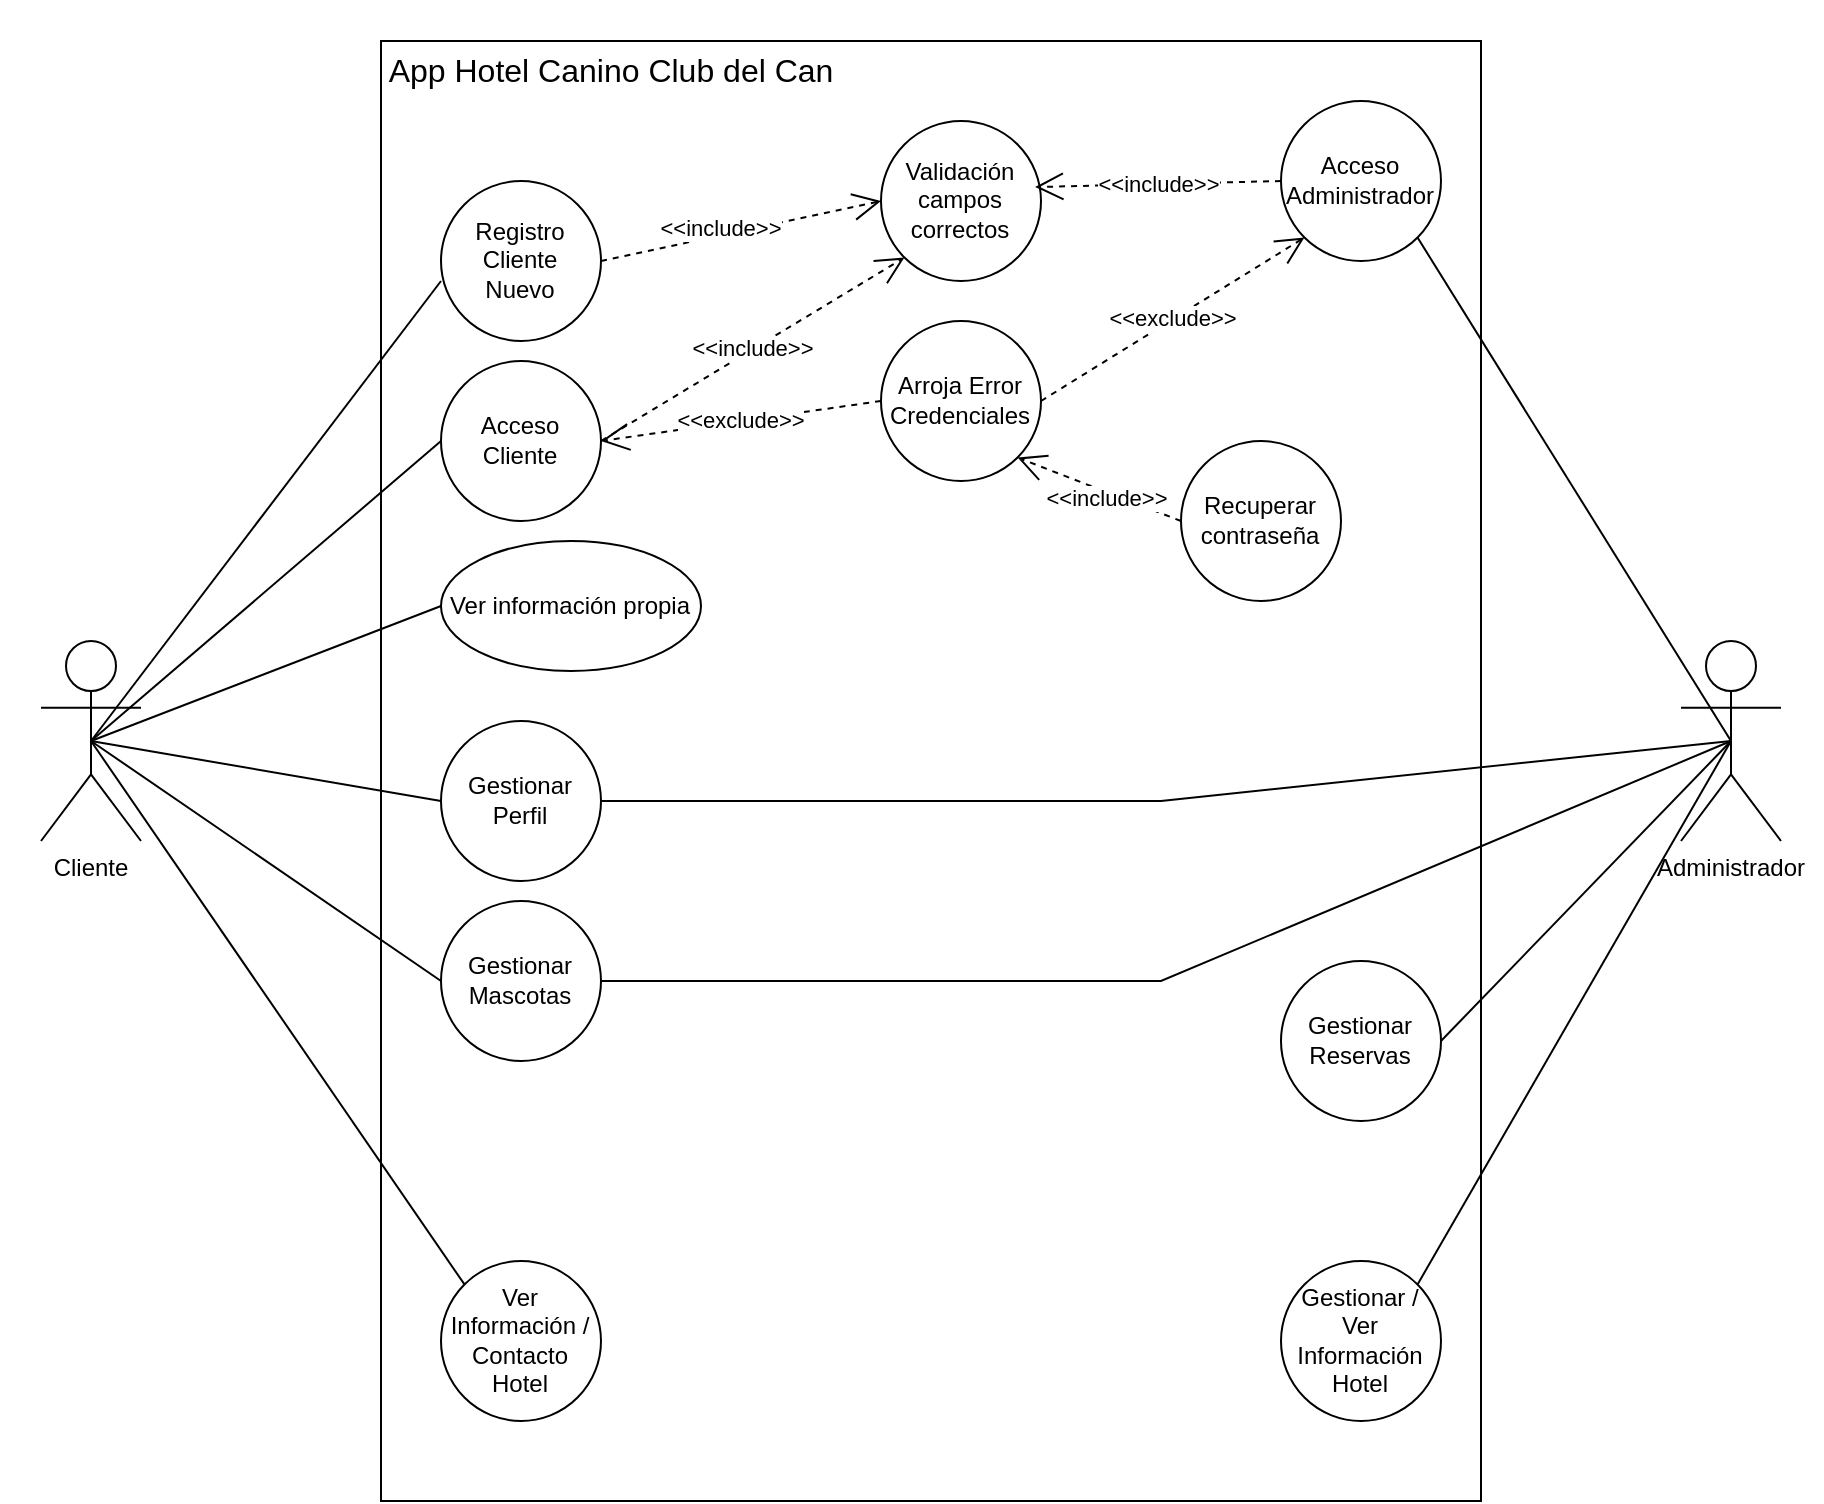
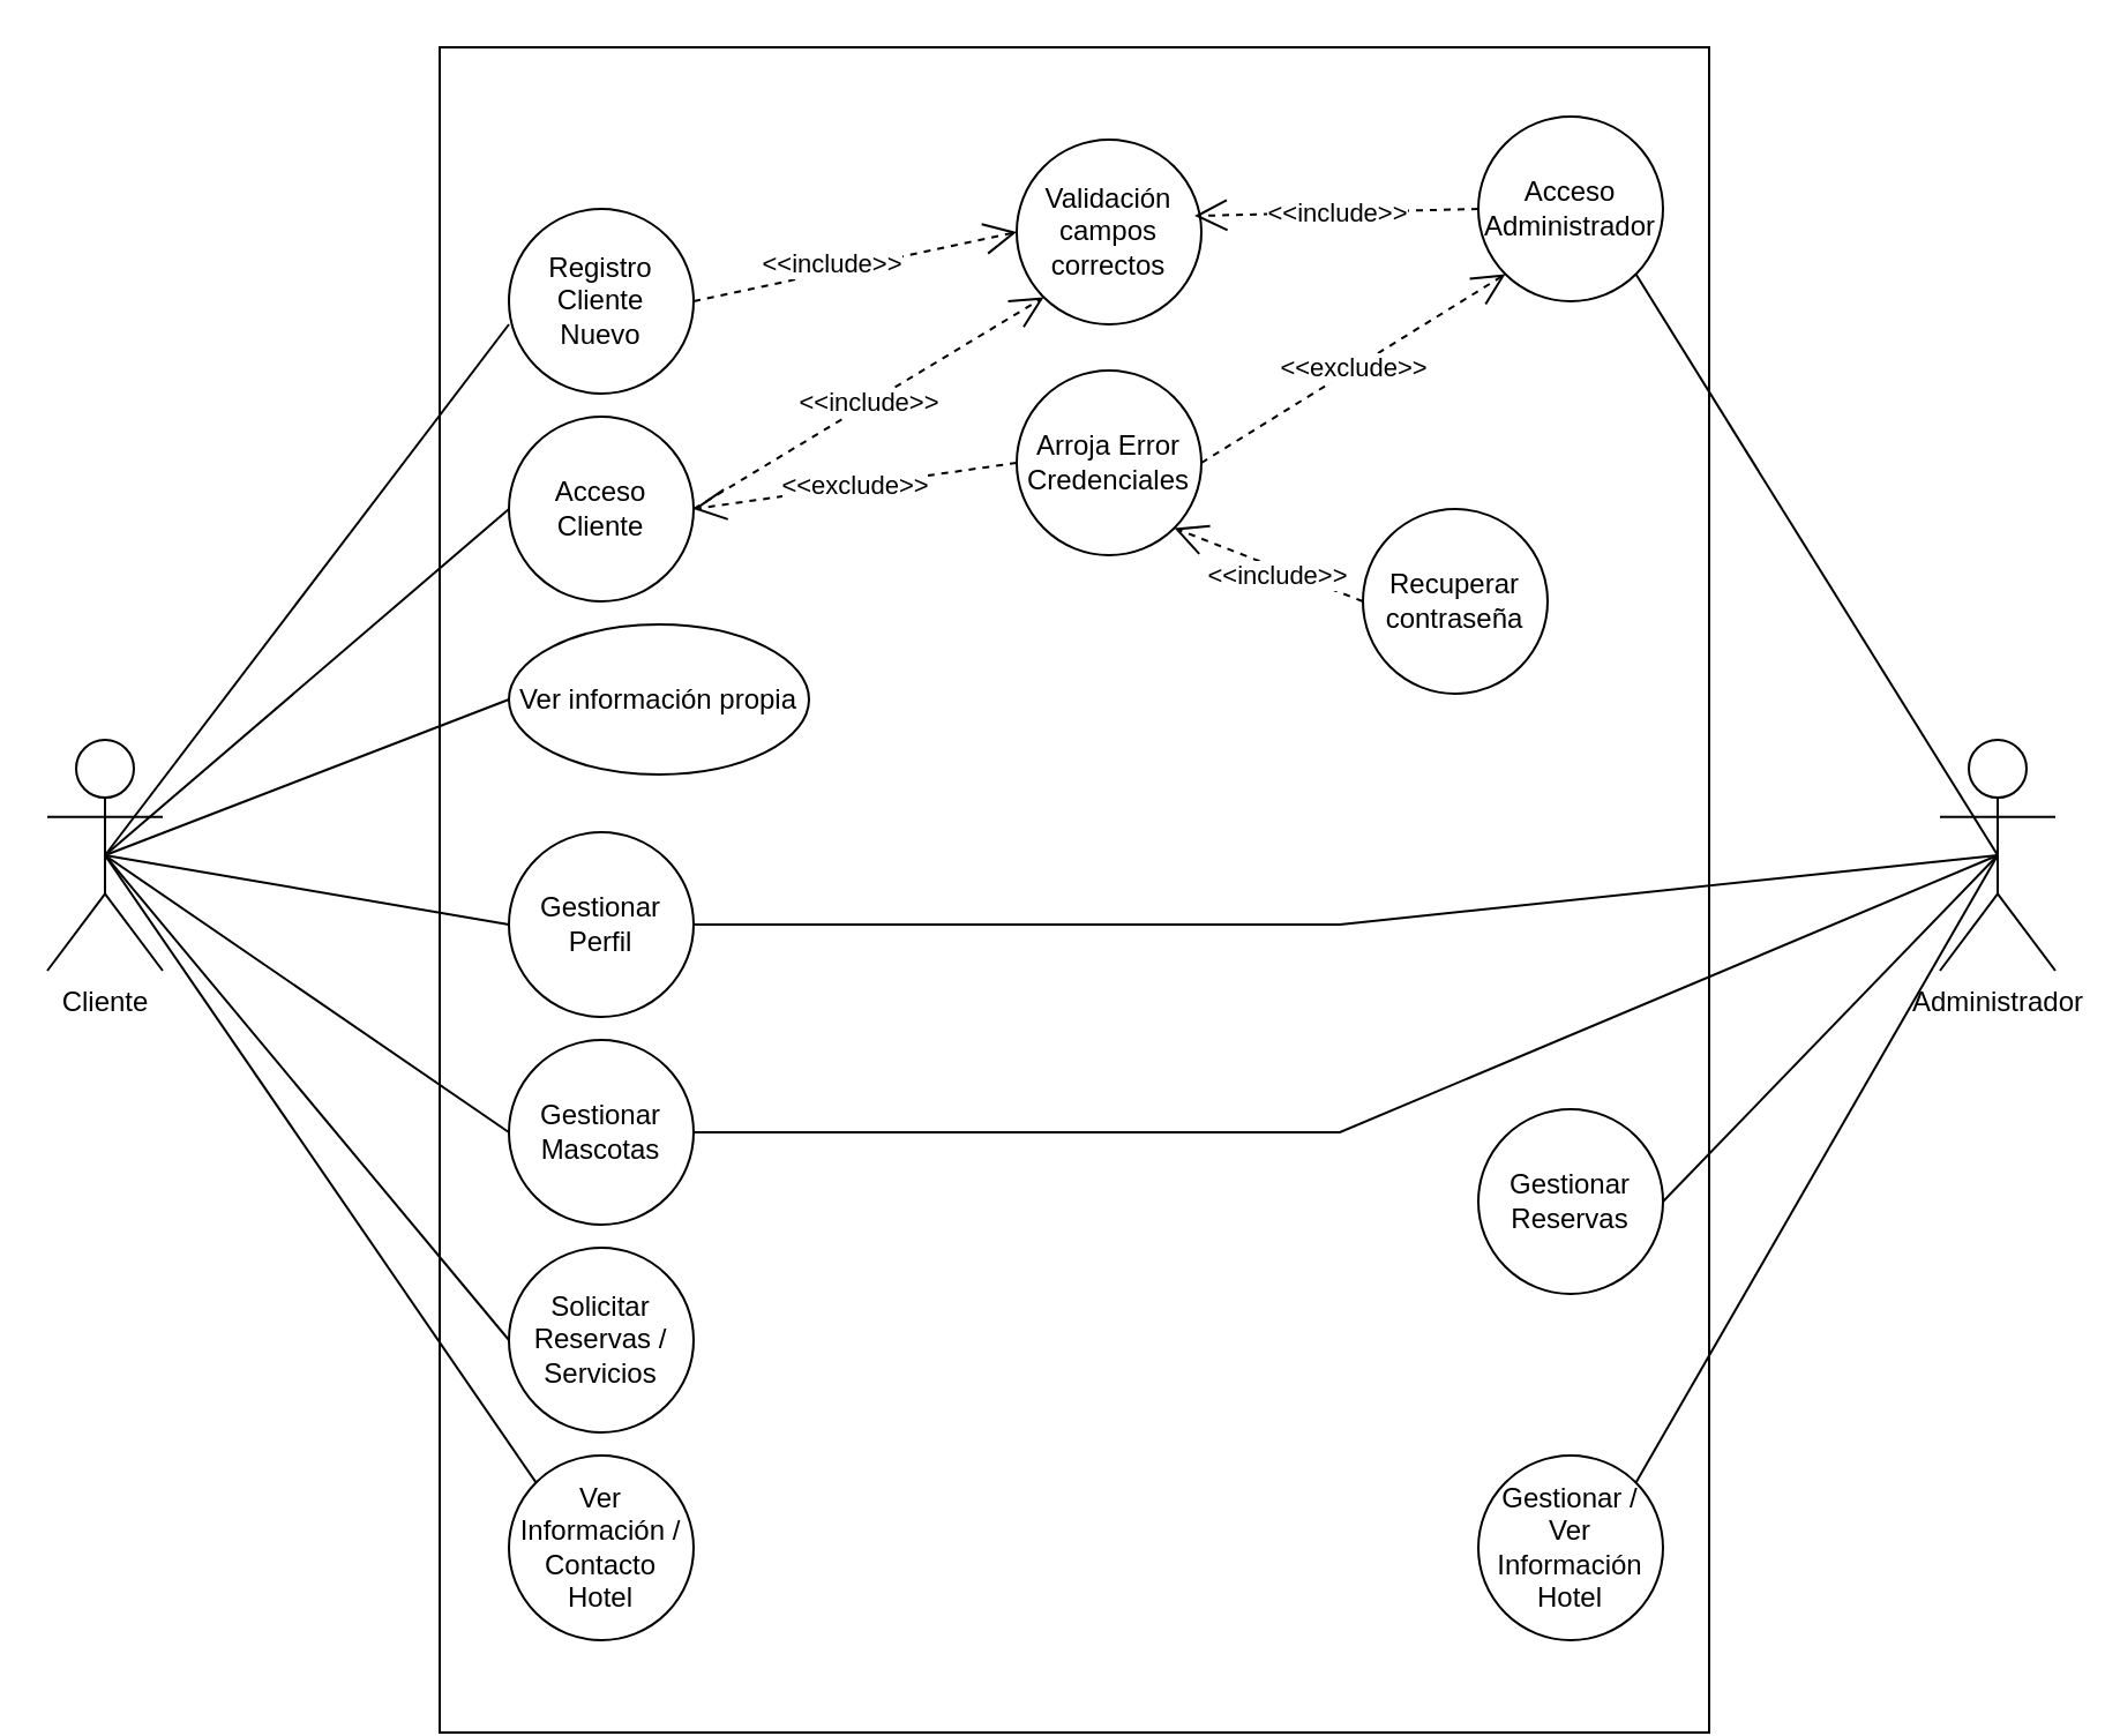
  <mxCell id="0" />
  <mxCell id="1" parent="0" />
  <mxCell id="2" value="Cliente" style="shape=umlActor;verticalLabelPosition=bottom;verticalAlign=top;html=1;outlineConnect=0;" vertex="1" parent="1"><mxGeometry x="20" y="320" width="50" height="100" as="geometry" /></mxCell>
  <mxCell id="3" value="" style="rounded=0;whiteSpace=wrap;html=1;rotation=90;" vertex="1" parent="1"><mxGeometry x="100" y="110" width="730" height="550" as="geometry" /></mxCell>
- <mxCell id="4" value="App Hotel Canino Club del Can" style="text;html=1;align=center;verticalAlign=middle;resizable=0;points=[];autosize=1;strokeColor=none;fillColor=none;fontSize=16;" vertex="1" parent="1"><mxGeometry x="180" y="20" width="250" height="30" as="geometry" /></mxCell>
  <mxCell id="5" value="Registro Cliente&lt;div&gt;Nuevo&lt;br&gt;&lt;/div&gt;" style="ellipse;whiteSpace=wrap;html=1;aspect=fixed;" vertex="1" parent="1"><mxGeometry x="220" y="90" width="80" height="80" as="geometry" /></mxCell>
  <mxCell id="6" value="Acceso Cliente" style="ellipse;whiteSpace=wrap;html=1;aspect=fixed;" vertex="1" parent="1"><mxGeometry x="220" y="180" width="80" height="80" as="geometry" /></mxCell>
  <mxCell id="7" value="Gestionar Perfil" style="ellipse;whiteSpace=wrap;html=1;aspect=fixed;" vertex="1" parent="1"><mxGeometry x="220" y="360" width="80" height="80" as="geometry" /></mxCell>
  <mxCell id="8" value="Gestionar Mascotas" style="ellipse;whiteSpace=wrap;html=1;aspect=fixed;" vertex="1" parent="1"><mxGeometry x="220" y="450" width="80" height="80" as="geometry" /></mxCell>
+ <mxCell id="9" value="Solicitar Reservas / Servicios" style="ellipse;whiteSpace=wrap;html=1;aspect=fixed;" vertex="1" parent="1"><mxGeometry x="220" y="540" width="80" height="80" as="geometry" /></mxCell>
  <mxCell id="10" value="Ver Información / Contacto Hotel" style="ellipse;whiteSpace=wrap;html=1;aspect=fixed;" vertex="1" parent="1"><mxGeometry x="220" y="630" width="80" height="80" as="geometry" /></mxCell>
  <mxCell id="11" value="" style="endArrow=none;html=1;rounded=0;exitX=0.5;exitY=0.5;exitDx=0;exitDy=0;exitPerimeter=0;" edge="1" parent="1" source="2"><mxGeometry width="50" height="50" relative="1" as="geometry"><mxPoint x="170" y="190" as="sourcePoint" /><mxPoint x="220" y="140" as="targetPoint" /></mxGeometry></mxCell>
  <mxCell id="12" value="" style="endArrow=none;html=1;rounded=0;entryX=0;entryY=0.5;entryDx=0;entryDy=0;exitX=0.5;exitY=0.5;exitDx=0;exitDy=0;exitPerimeter=0;" edge="1" parent="1" source="2" target="6"><mxGeometry width="50" height="50" relative="1" as="geometry"><mxPoint x="75" y="360" as="sourcePoint" /><mxPoint x="450" y="390" as="targetPoint" /></mxGeometry></mxCell>
  <mxCell id="13" value="" style="endArrow=none;html=1;rounded=0;entryX=0;entryY=0.5;entryDx=0;entryDy=0;exitX=0.5;exitY=0.5;exitDx=0;exitDy=0;exitPerimeter=0;" edge="1" parent="1" source="2" target="7"><mxGeometry width="50" height="50" relative="1" as="geometry"><mxPoint x="400" y="440" as="sourcePoint" /><mxPoint x="450" y="390" as="targetPoint" /></mxGeometry></mxCell>
  <mxCell id="14" value="" style="endArrow=none;html=1;rounded=0;entryX=0;entryY=0.5;entryDx=0;entryDy=0;exitX=0.5;exitY=0.5;exitDx=0;exitDy=0;exitPerimeter=0;" edge="1" parent="1" source="2" target="8"><mxGeometry width="50" height="50" relative="1" as="geometry"><mxPoint x="400" y="440" as="sourcePoint" /><mxPoint x="450" y="390" as="targetPoint" /></mxGeometry></mxCell>
+ <mxCell id="15" value="" style="endArrow=none;html=1;rounded=0;entryX=0;entryY=0.5;entryDx=0;entryDy=0;exitX=0.5;exitY=0.5;exitDx=0;exitDy=0;exitPerimeter=0;" edge="1" parent="1" source="2" target="9"><mxGeometry width="50" height="50" relative="1" as="geometry"><mxPoint x="400" y="440" as="sourcePoint" /><mxPoint x="450" y="390" as="targetPoint" /></mxGeometry></mxCell>
  <mxCell id="16" value="" style="endArrow=none;html=1;rounded=0;entryX=0;entryY=0;entryDx=0;entryDy=0;exitX=0.5;exitY=0.5;exitDx=0;exitDy=0;exitPerimeter=0;" edge="1" parent="1" source="2" target="10"><mxGeometry width="50" height="50" relative="1" as="geometry"><mxPoint x="400" y="440" as="sourcePoint" /><mxPoint x="450" y="390" as="targetPoint" /></mxGeometry></mxCell>
  <mxCell id="17" value="Administrador" style="shape=umlActor;verticalLabelPosition=bottom;verticalAlign=top;html=1;outlineConnect=0;" vertex="1" parent="1"><mxGeometry x="840" y="320" width="50" height="100" as="geometry" /></mxCell>
  <mxCell id="18" value="" style="endArrow=none;html=1;rounded=0;entryX=0.5;entryY=0.5;entryDx=0;entryDy=0;entryPerimeter=0;exitX=1;exitY=0.5;exitDx=0;exitDy=0;" edge="1" parent="1" source="28" target="17"><mxGeometry width="50" height="50" relative="1" as="geometry"><mxPoint x="400" y="440" as="sourcePoint" /><mxPoint x="450" y="390" as="targetPoint" /></mxGeometry></mxCell>
  <mxCell id="19" value="Validación&lt;div&gt;campos&lt;/div&gt;&lt;div&gt;correctos&lt;/div&gt;" style="ellipse;whiteSpace=wrap;html=1;aspect=fixed;" vertex="1" parent="1"><mxGeometry x="440" y="60" width="80" height="80" as="geometry" /></mxCell>
  <mxCell id="20" value="&amp;lt;&amp;lt;include&amp;gt;&amp;gt;" style="endArrow=open;endSize=12;dashed=1;html=1;rounded=0;exitX=1;exitY=0.5;exitDx=0;exitDy=0;entryX=0;entryY=0.5;entryDx=0;entryDy=0;" edge="1" parent="1" source="5" target="19"><mxGeometry x="-0.132" y="3" width="160" relative="1" as="geometry"><mxPoint x="560" y="410" as="sourcePoint" /><mxPoint x="720" y="410" as="targetPoint" /><mxPoint as="offset" /></mxGeometry></mxCell>
  <mxCell id="21" value="Acceso Administrador" style="ellipse;whiteSpace=wrap;html=1;aspect=fixed;" vertex="1" parent="1"><mxGeometry x="640" y="50" width="80" height="80" as="geometry" /></mxCell>
  <mxCell id="22" value="" style="endArrow=none;html=1;rounded=0;entryX=0.5;entryY=0.5;entryDx=0;entryDy=0;entryPerimeter=0;exitX=1;exitY=1;exitDx=0;exitDy=0;" edge="1" parent="1" source="21" target="17"><mxGeometry relative="1" as="geometry"><mxPoint x="800" y="180" as="sourcePoint" /><mxPoint x="955" y="320" as="targetPoint" /></mxGeometry></mxCell>
  <mxCell id="23" value="" style="endArrow=none;html=1;rounded=0;exitX=1;exitY=0.5;exitDx=0;exitDy=0;entryX=0.5;entryY=0.5;entryDx=0;entryDy=0;entryPerimeter=0;" edge="1" parent="1" source="7" target="17"><mxGeometry relative="1" as="geometry"><mxPoint x="620" y="410" as="sourcePoint" /><mxPoint x="780" y="410" as="targetPoint" /><Array as="points"><mxPoint x="580" y="400" /></Array></mxGeometry></mxCell>
  <mxCell id="24" value="" style="endArrow=none;html=1;rounded=0;exitX=1;exitY=0.5;exitDx=0;exitDy=0;entryX=0.5;entryY=0.5;entryDx=0;entryDy=0;entryPerimeter=0;" edge="1" parent="1" source="8" target="17"><mxGeometry relative="1" as="geometry"><mxPoint x="620" y="410" as="sourcePoint" /><mxPoint x="780" y="410" as="targetPoint" /><Array as="points"><mxPoint x="580" y="490" /></Array></mxGeometry></mxCell>
  <mxCell id="25" value="&lt;div&gt;Gestionar / Ver&lt;br&gt;&lt;/div&gt;&lt;div&gt;Información Hotel&lt;/div&gt;" style="ellipse;whiteSpace=wrap;html=1;aspect=fixed;" vertex="1" parent="1"><mxGeometry x="640" y="630" width="80" height="80" as="geometry" /></mxCell>
  <mxCell id="26" value="" style="endArrow=none;html=1;rounded=0;entryX=0.5;entryY=0.5;entryDx=0;entryDy=0;entryPerimeter=0;exitX=1;exitY=0;exitDx=0;exitDy=0;" edge="1" parent="1" source="25" target="17"><mxGeometry relative="1" as="geometry"><mxPoint x="850" y="550" as="sourcePoint" /><mxPoint x="780" y="410" as="targetPoint" /></mxGeometry></mxCell>
  <mxCell id="27" value="&amp;lt;&amp;lt;include&amp;gt;&amp;gt;" style="endArrow=open;endSize=12;dashed=1;html=1;rounded=0;exitX=1;exitY=0.5;exitDx=0;exitDy=0;entryX=0;entryY=1;entryDx=0;entryDy=0;" edge="1" parent="1" source="6" target="19"><mxGeometry width="160" relative="1" as="geometry"><mxPoint x="490" y="540" as="sourcePoint" /><mxPoint x="615" y="690" as="targetPoint" /></mxGeometry></mxCell>
  <mxCell id="28" value="Gestionar Reservas" style="ellipse;whiteSpace=wrap;html=1;aspect=fixed;" vertex="1" parent="1"><mxGeometry x="640" y="480" width="80" height="80" as="geometry" /></mxCell>
  <mxCell id="29" value="&amp;lt;&amp;lt;include&amp;gt;&amp;gt;" style="endArrow=open;endSize=12;dashed=1;html=1;rounded=0;exitX=0;exitY=0.5;exitDx=0;exitDy=0;entryX=0.963;entryY=0.413;entryDx=0;entryDy=0;entryPerimeter=0;" edge="1" parent="1" source="21" target="19"><mxGeometry width="160" relative="1" as="geometry"><mxPoint x="550" y="310" as="sourcePoint" /><mxPoint x="690" y="180" as="targetPoint" /></mxGeometry></mxCell>
  <mxCell id="30" value="Arroja Error Credenciales" style="ellipse;whiteSpace=wrap;html=1;aspect=fixed;" vertex="1" parent="1"><mxGeometry x="440" y="160" width="80" height="80" as="geometry" /></mxCell>
  <mxCell id="31" value="&amp;lt;&amp;lt;exclude&amp;gt;&amp;gt;" style="endArrow=open;endSize=12;dashed=1;html=1;rounded=0;exitX=0;exitY=0.5;exitDx=0;exitDy=0;entryX=1;entryY=0.5;entryDx=0;entryDy=0;" edge="1" parent="1" source="30" target="6"><mxGeometry width="160" relative="1" as="geometry"><mxPoint x="483" y="250" as="sourcePoint" /><mxPoint x="360" y="253" as="targetPoint" /></mxGeometry></mxCell>
  <mxCell id="32" value="&amp;lt;&amp;lt;exclude&amp;gt;&amp;gt;" style="endArrow=open;endSize=12;dashed=1;html=1;rounded=0;exitX=1;exitY=0.5;exitDx=0;exitDy=0;entryX=0;entryY=1;entryDx=0;entryDy=0;" edge="1" parent="1" source="30" target="21"><mxGeometry width="160" relative="1" as="geometry"><mxPoint x="790" y="190" as="sourcePoint" /><mxPoint x="650" y="220" as="targetPoint" /></mxGeometry></mxCell>
  <mxCell id="33" value="Recuperar contraseña" style="ellipse;whiteSpace=wrap;html=1;aspect=fixed;" vertex="1" parent="1"><mxGeometry x="590" y="220" width="80" height="80" as="geometry" /></mxCell>
  <mxCell id="34" value="&amp;lt;&amp;lt;include&amp;gt;&amp;gt;" style="endArrow=open;endSize=12;dashed=1;html=1;rounded=0;exitX=0;exitY=0.5;exitDx=0;exitDy=0;entryX=1;entryY=1;entryDx=0;entryDy=0;" edge="1" parent="1" source="33" target="30"><mxGeometry x="-0.132" y="3" width="160" relative="1" as="geometry"><mxPoint x="490" y="430" as="sourcePoint" /><mxPoint x="630" y="390" as="targetPoint" /><mxPoint as="offset" /></mxGeometry></mxCell>
  <mxCell id="35" value="Ver información propia" style="ellipse;whiteSpace=wrap;html=1;aspect=fixed;" vertex="1" parent="1"><mxGeometry x="220" y="270" width="130" height="65" as="geometry" /></mxCell>
  <mxCell id="36" value="" style="endArrow=none;html=1;rounded=0;entryX=0;entryY=0.5;entryDx=0;entryDy=0;exitX=0.5;exitY=0.5;exitDx=0;exitDy=0;exitPerimeter=0;" edge="1" parent="1" source="2" target="35"><mxGeometry width="50" height="50" relative="1" as="geometry"><mxPoint x="150" y="500" as="sourcePoint" /><mxPoint x="325" y="350" as="targetPoint" /></mxGeometry></mxCell>
